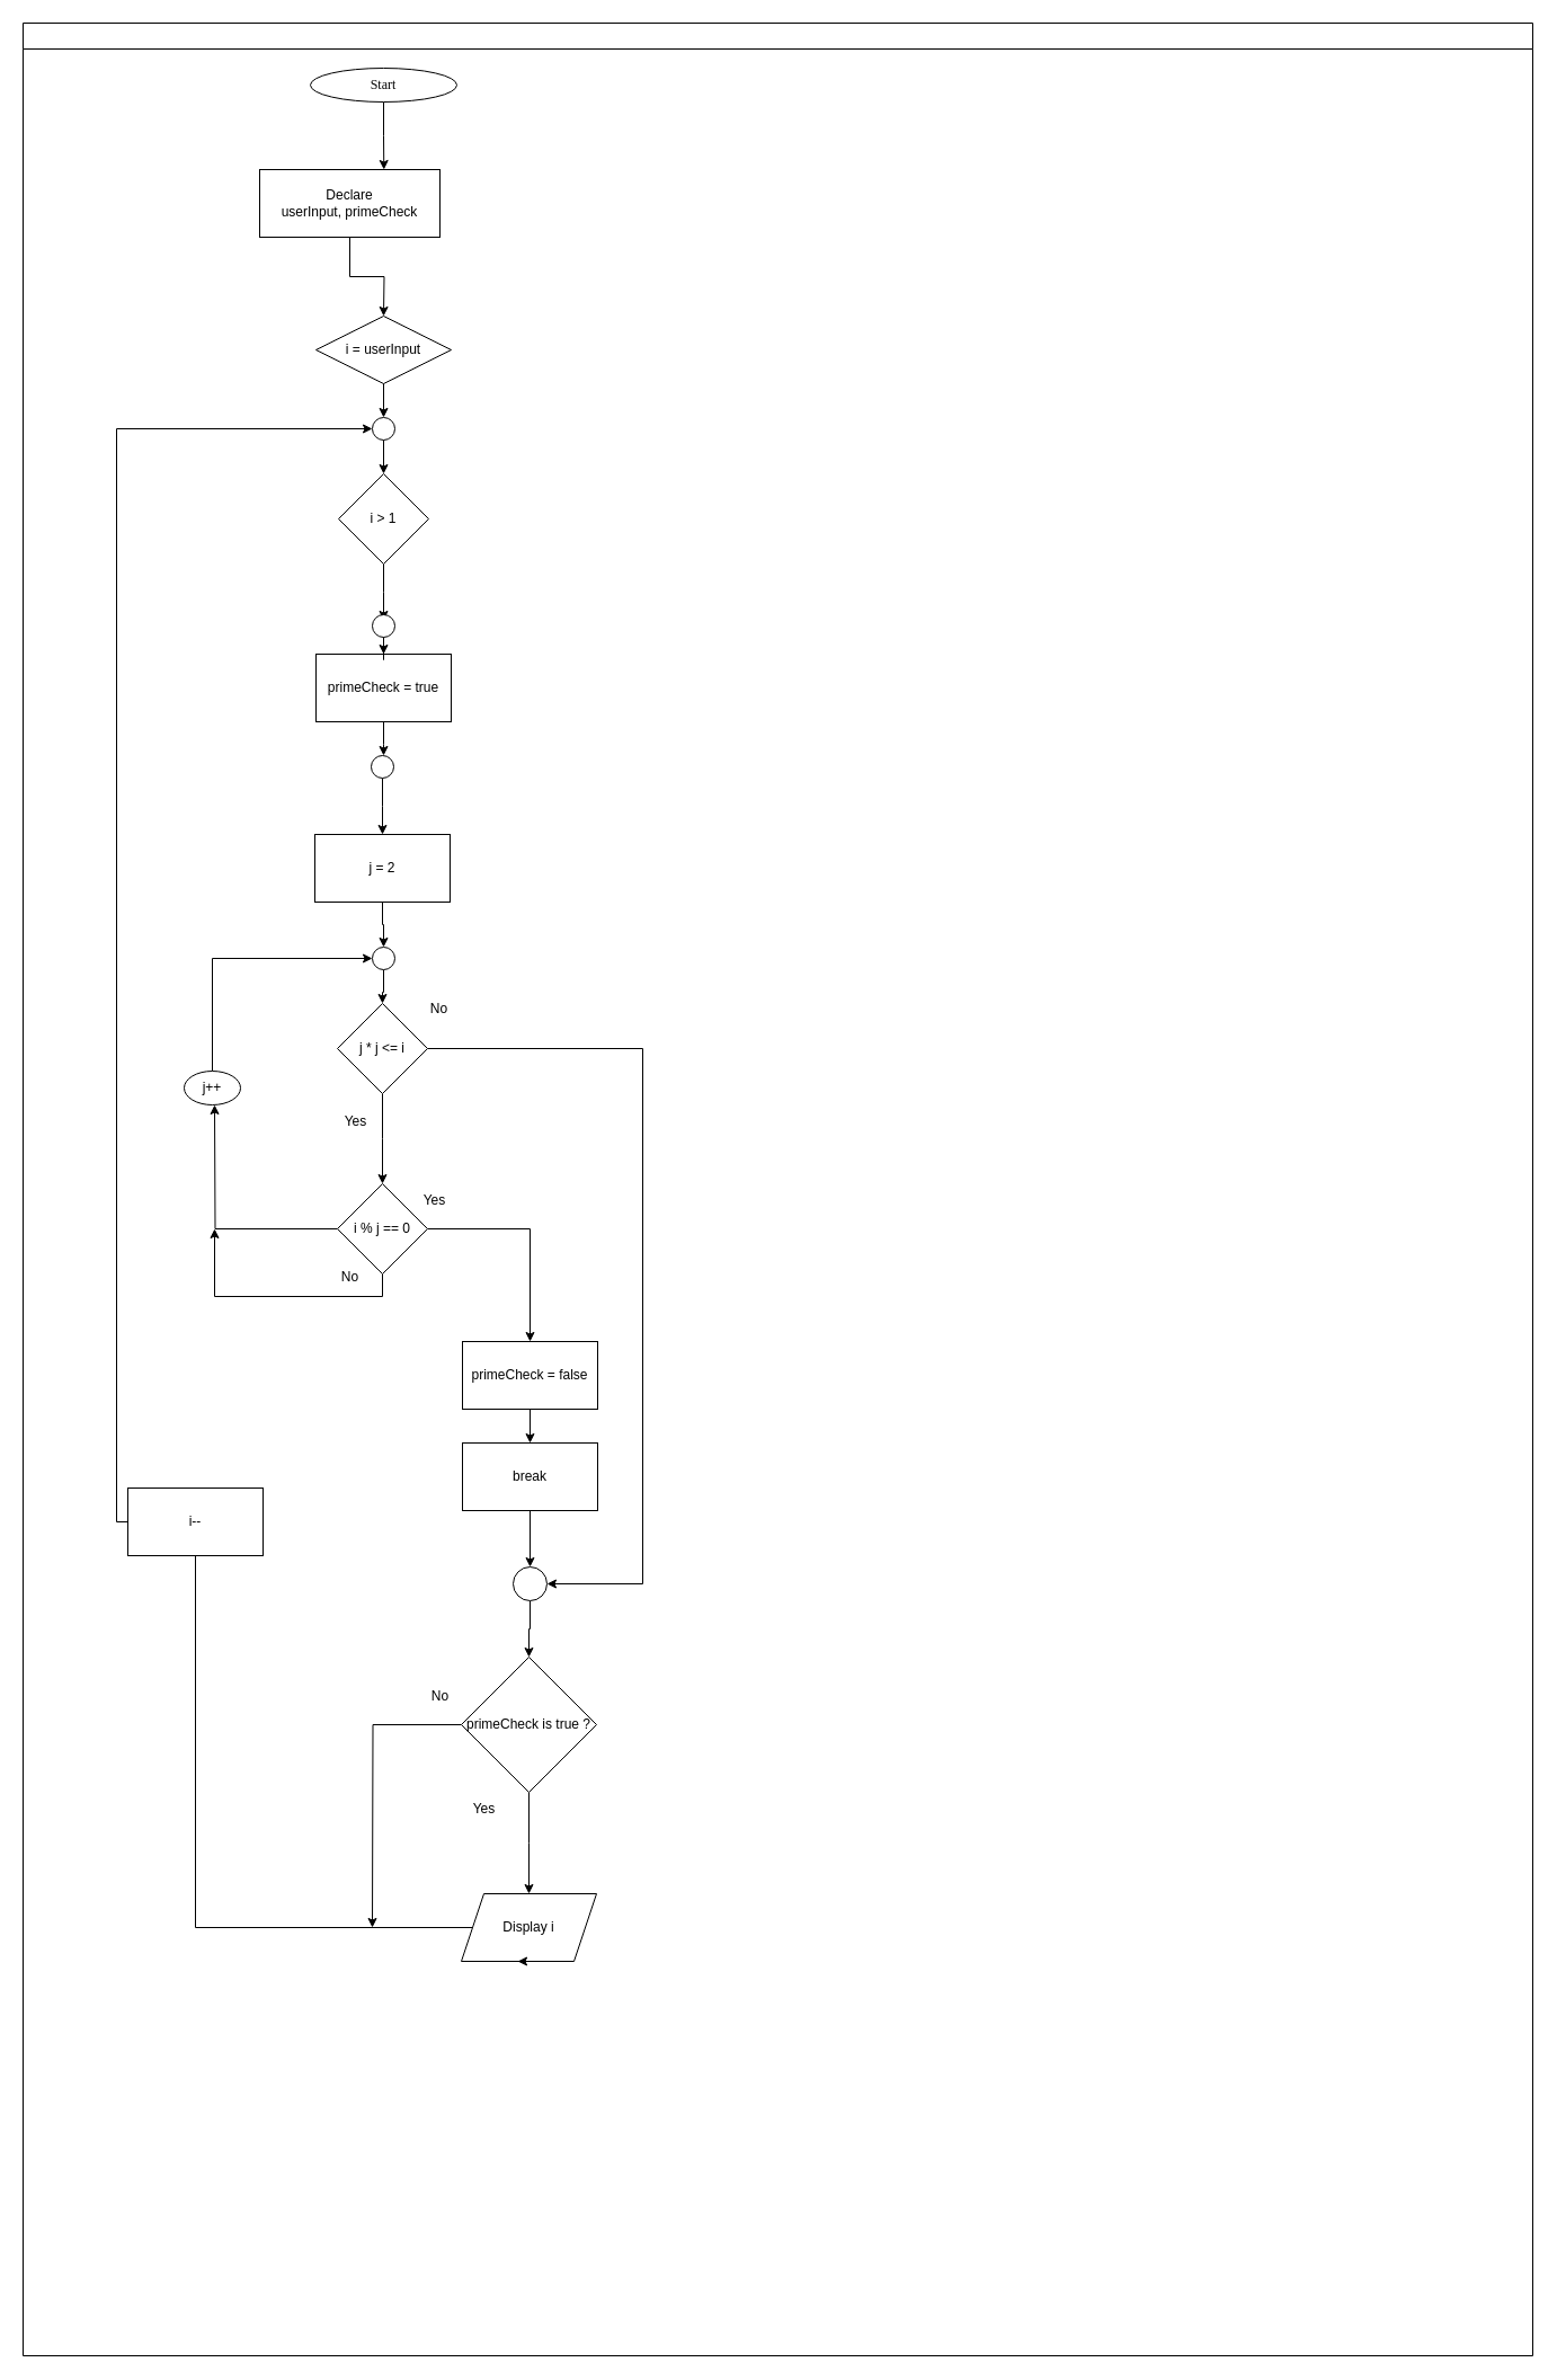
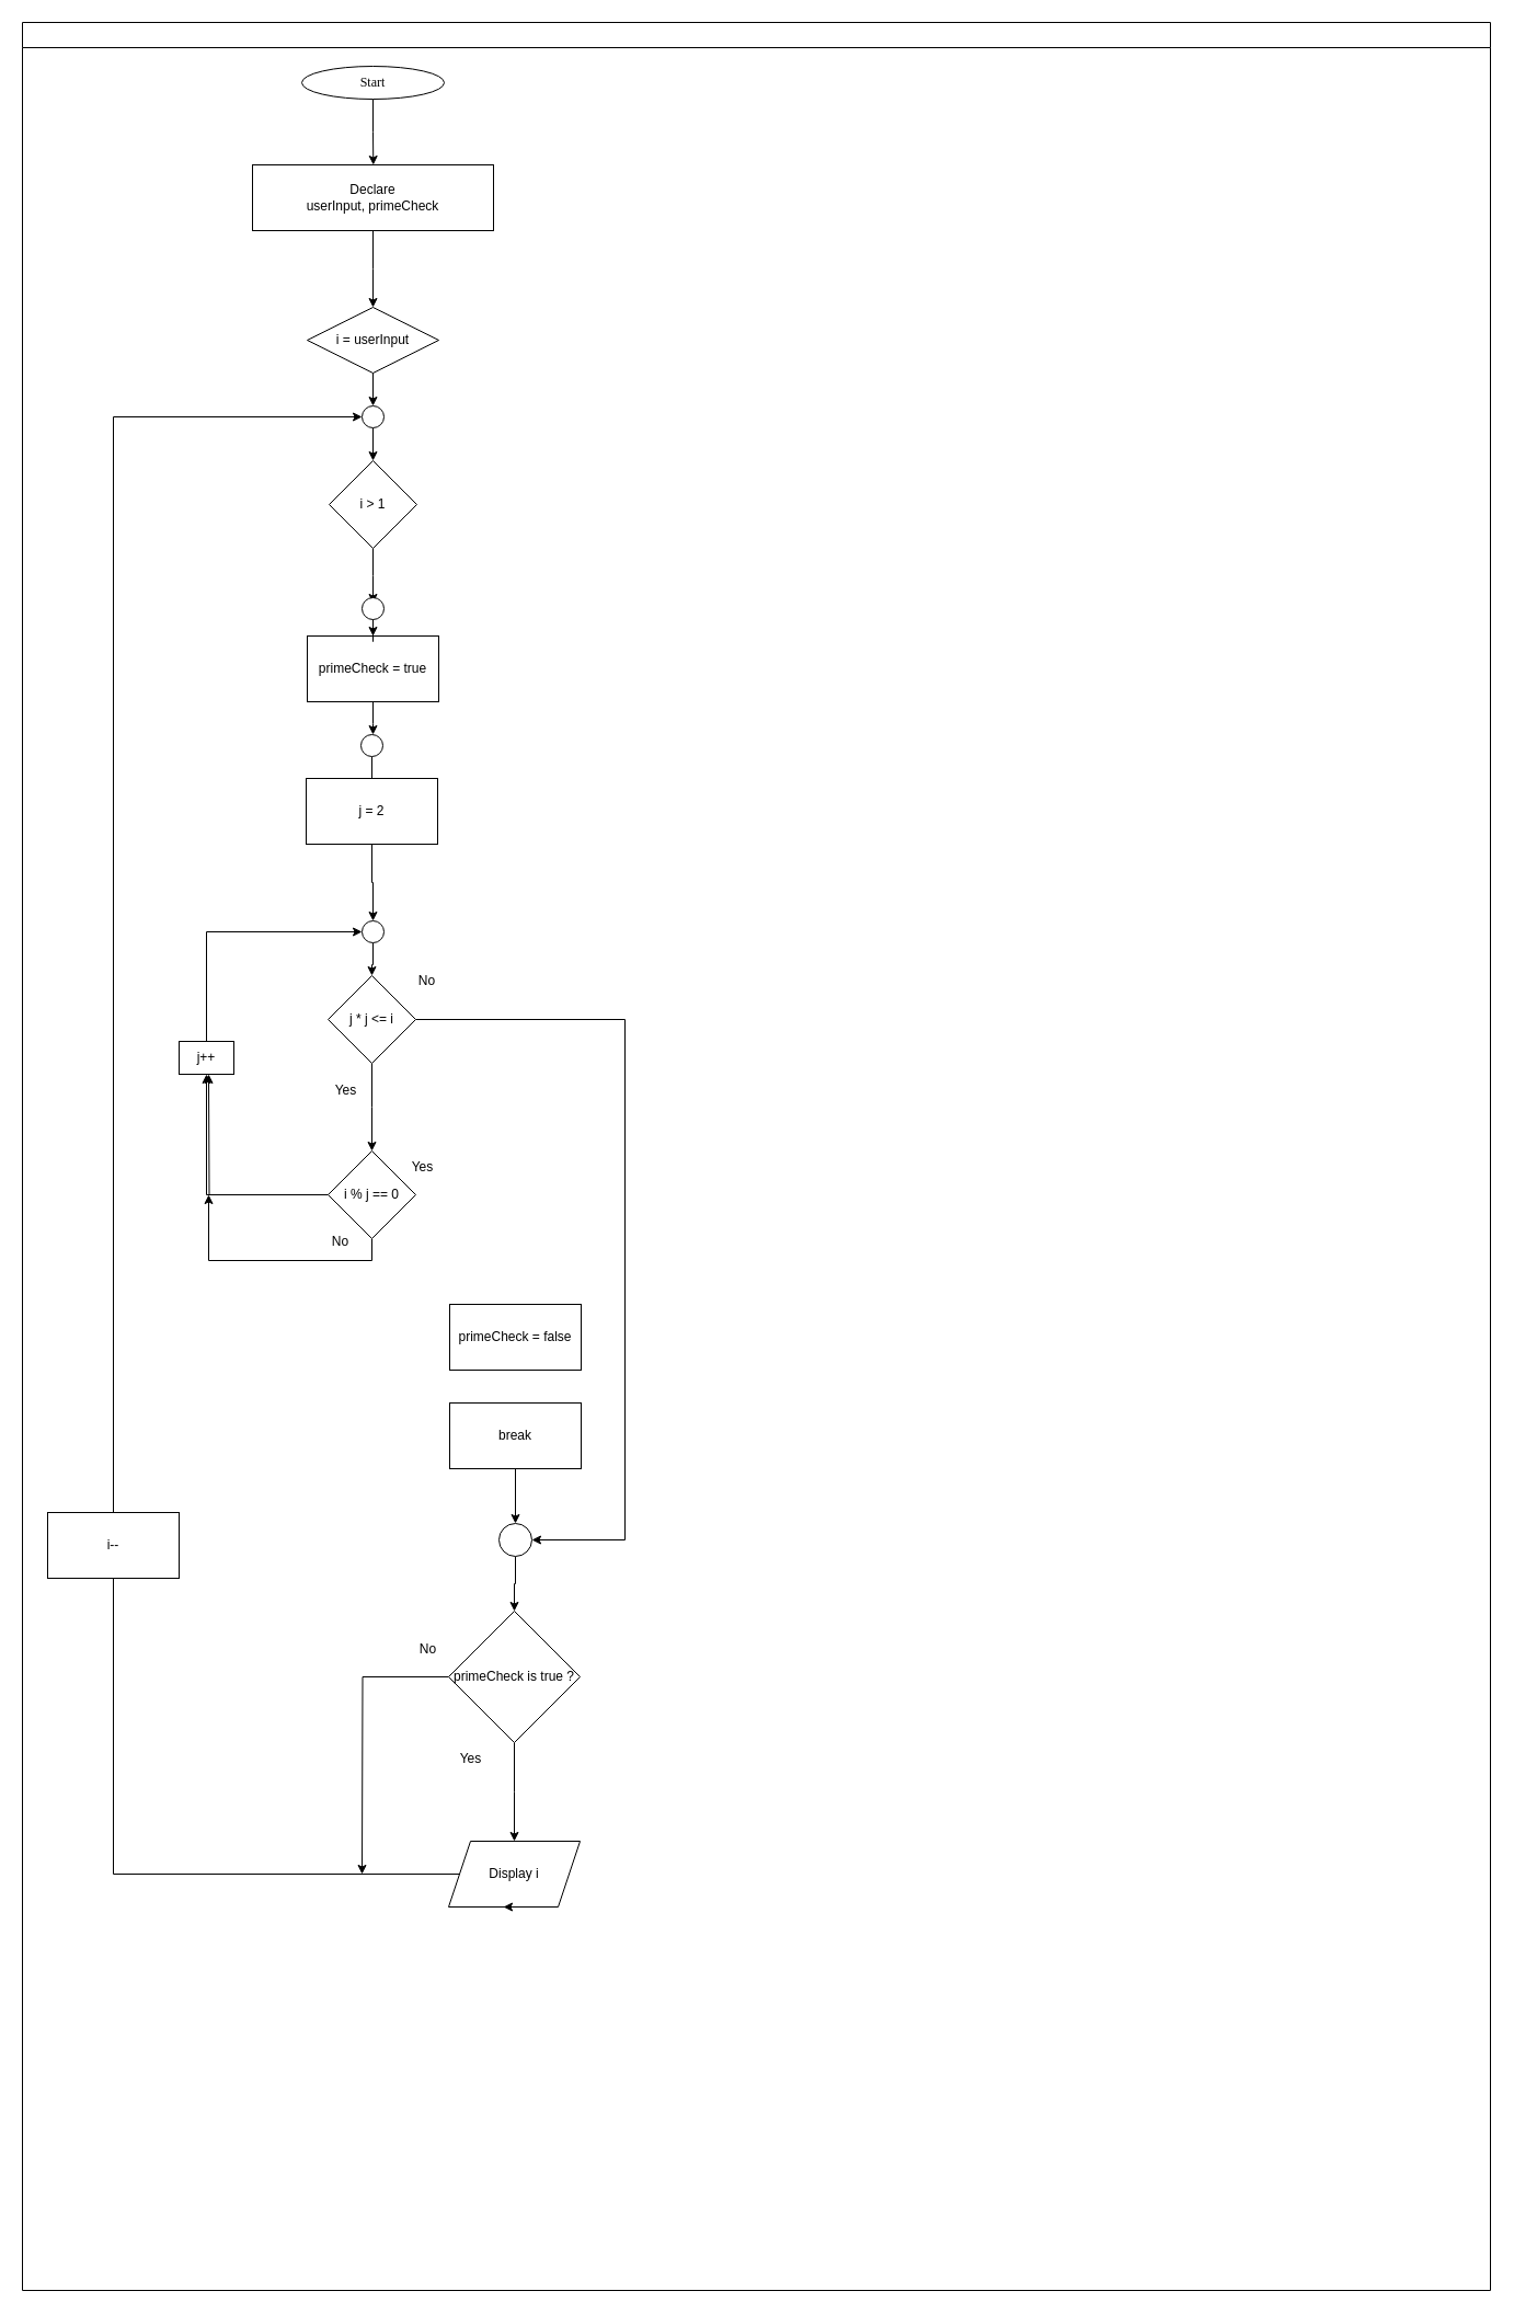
  <mxCell id="0" />
  <mxCell id="1" parent="0" />
  <mxCell id="2" value="" style="swimlane;fontFamily=Sarabun;fontSource=https%3A%2F%2Ffonts.googleapis.com%2Fcss%3Ffamily%3DSarabun;" parent="1" vertex="1"><mxGeometry x="20" y="20" width="1340" height="2070" as="geometry" /></mxCell>
  <mxCell id="3" style="edgeStyle=orthogonalEdgeStyle;rounded=0;orthogonalLoop=1;jettySize=auto;html=1;exitX=0.5;exitY=1;exitDx=0;exitDy=0;" parent="2" source="4" edge="1"><mxGeometry relative="1" as="geometry"><mxPoint x="320.276" y="130" as="targetPoint" /></mxGeometry></mxCell>
  <mxCell id="4" value="&lt;font data-font-src=&quot;https://fonts.googleapis.com/css?family=Sarabun&quot; face=&quot;Sarabun&quot;&gt;Start&lt;/font&gt;" style="ellipse;whiteSpace=wrap;html=1;" parent="2" vertex="1"><mxGeometry x="255" y="40" width="130" height="30" as="geometry" /></mxCell>
  <mxCell id="5" style="edgeStyle=orthogonalEdgeStyle;rounded=0;orthogonalLoop=1;jettySize=auto;html=1;" edge="1" parent="2" source="6"><mxGeometry relative="1" as="geometry"><mxPoint x="320" y="260" as="targetPoint" /></mxGeometry></mxCell>
- <mxCell id="6" value="Declare&lt;div&gt;userInput, primeCheck&lt;/div&gt;" style="rounded=0;whiteSpace=wrap;html=1;" vertex="1" parent="2"><mxGeometry x="210" y="130" width="160" height="60" as="geometry" /></mxCell>
+ <mxCell id="6" value="Declare&lt;div&gt;userInput, primeCheck&lt;/div&gt;" style="rounded=0;whiteSpace=wrap;html=1;" vertex="1" parent="2"><mxGeometry x="210" y="130" width="220" height="60" as="geometry" /></mxCell>
  <mxCell id="7" value="i = userInput" style="rhombus;whiteSpace=wrap;html=1;" vertex="1" parent="2"><mxGeometry x="260" y="260" width="120" height="60" as="geometry" /></mxCell>
  <mxCell id="8" style="edgeStyle=orthogonalEdgeStyle;rounded=0;orthogonalLoop=1;jettySize=auto;html=1;" edge="1" parent="2" source="9"><mxGeometry relative="1" as="geometry"><mxPoint x="320" y="530" as="targetPoint" /></mxGeometry></mxCell>
  <mxCell id="9" value="i &amp;gt; 1" style="rhombus;whiteSpace=wrap;html=1;" vertex="1" parent="2"><mxGeometry x="280" y="400" width="80" height="80" as="geometry" /></mxCell>
  <mxCell id="10" style="edgeStyle=orthogonalEdgeStyle;rounded=0;orthogonalLoop=1;jettySize=auto;html=1;" edge="1" parent="2" source="15" target="9"><mxGeometry relative="1" as="geometry"><mxPoint x="320" y="400" as="targetPoint" /></mxGeometry></mxCell>
  <mxCell id="11" style="edgeStyle=orthogonalEdgeStyle;rounded=0;orthogonalLoop=1;jettySize=auto;html=1;" edge="1" parent="2" source="12"><mxGeometry relative="1" as="geometry"><mxPoint x="320" y="650" as="targetPoint" /></mxGeometry></mxCell>
  <mxCell id="12" value="primeCheck = true" style="rounded=0;whiteSpace=wrap;html=1;" vertex="1" parent="2"><mxGeometry x="260" y="560" width="120" height="60" as="geometry" /></mxCell>
  <mxCell id="13" style="edgeStyle=orthogonalEdgeStyle;rounded=0;orthogonalLoop=1;jettySize=auto;html=1;" edge="1" parent="2" source="14"><mxGeometry relative="1" as="geometry"><mxPoint x="319" y="720" as="targetPoint" /></mxGeometry></mxCell>
  <mxCell id="14" value="" style="ellipse;whiteSpace=wrap;html=1;aspect=fixed;" vertex="1" parent="2"><mxGeometry x="309" y="650" width="20" height="20" as="geometry" /></mxCell>
  <mxCell id="15" value="" style="ellipse;whiteSpace=wrap;html=1;aspect=fixed;" vertex="1" parent="2"><mxGeometry x="310" y="350" width="20" height="20" as="geometry" /></mxCell>
  <mxCell id="16" value="" style="edgeStyle=orthogonalEdgeStyle;rounded=0;orthogonalLoop=1;jettySize=auto;html=1;" edge="1" parent="2" source="7" target="15"><mxGeometry relative="1" as="geometry"><mxPoint x="-420" y="460" as="targetPoint" /><mxPoint x="-420" y="380" as="sourcePoint" /></mxGeometry></mxCell>
  <mxCell id="17" style="edgeStyle=orthogonalEdgeStyle;rounded=0;orthogonalLoop=1;jettySize=auto;html=1;entryX=0.5;entryY=0;entryDx=0;entryDy=0;" edge="1" parent="2" source="18" target="27"><mxGeometry relative="1" as="geometry" /></mxCell>
- <mxCell id="18" value="j = 2" style="rounded=0;whiteSpace=wrap;html=1;" vertex="1" parent="2"><mxGeometry x="259" y="720" width="120" height="60" as="geometry" /></mxCell>
+ <mxCell id="18" value="j = 2" style="rounded=0;whiteSpace=wrap;html=1;" vertex="1" parent="2"><mxGeometry x="259" y="690" width="120" height="60" as="geometry" /></mxCell>
  <mxCell id="19" style="edgeStyle=orthogonalEdgeStyle;rounded=0;orthogonalLoop=1;jettySize=auto;html=1;" edge="1" parent="2" source="21"><mxGeometry relative="1" as="geometry"><mxPoint x="319" y="1030" as="targetPoint" /></mxGeometry></mxCell>
  <mxCell id="20" style="edgeStyle=orthogonalEdgeStyle;rounded=0;orthogonalLoop=1;jettySize=auto;html=1;entryX=1;entryY=0.5;entryDx=0;entryDy=0;" edge="1" parent="2" source="21" target="48"><mxGeometry relative="1" as="geometry"><Array as="points"><mxPoint x="550" y="910" /><mxPoint x="550" y="1385" /></Array></mxGeometry></mxCell>
  <mxCell id="21" value="j * j &amp;lt;= i" style="rhombus;whiteSpace=wrap;html=1;" vertex="1" parent="2"><mxGeometry x="279" y="870" width="80" height="80" as="geometry" /></mxCell>
  <mxCell id="22" style="edgeStyle=orthogonalEdgeStyle;rounded=0;orthogonalLoop=1;jettySize=auto;html=1;" edge="1" parent="2" source="25"><mxGeometry relative="1" as="geometry"><mxPoint x="170" y="960" as="targetPoint" /></mxGeometry></mxCell>
- <mxCell id="23" style="edgeStyle=orthogonalEdgeStyle;rounded=0;orthogonalLoop=1;jettySize=auto;html=1;" edge="1" parent="2" source="25" target="36"><mxGeometry relative="1" as="geometry" /></mxCell>
+ <mxCell id="23" style="edgeStyle=orthogonalEdgeStyle;rounded=0;orthogonalLoop=1;jettySize=auto;html=1;" edge="1" parent="2" source="25" target="31"><mxGeometry relative="1" as="geometry" /></mxCell>
  <mxCell id="24" style="edgeStyle=orthogonalEdgeStyle;rounded=0;orthogonalLoop=1;jettySize=auto;html=1;" edge="1" parent="2" source="25"><mxGeometry relative="1" as="geometry"><mxPoint x="170" y="1070" as="targetPoint" /><Array as="points"><mxPoint x="319" y="1130" /><mxPoint x="170" y="1130" /></Array></mxGeometry></mxCell>
  <mxCell id="25" value="i % j == 0" style="rhombus;whiteSpace=wrap;html=1;" vertex="1" parent="2"><mxGeometry x="279" y="1030" width="80" height="80" as="geometry" /></mxCell>
  <mxCell id="26" style="edgeStyle=orthogonalEdgeStyle;rounded=0;orthogonalLoop=1;jettySize=auto;html=1;entryX=0.5;entryY=0;entryDx=0;entryDy=0;" edge="1" parent="2" source="27" target="21"><mxGeometry relative="1" as="geometry" /></mxCell>
  <mxCell id="27" value="" style="ellipse;whiteSpace=wrap;html=1;aspect=fixed;" vertex="1" parent="2"><mxGeometry x="310" y="820" width="20" height="20" as="geometry" /></mxCell>
  <mxCell id="28" style="edgeStyle=orthogonalEdgeStyle;rounded=0;orthogonalLoop=1;jettySize=auto;html=1;" edge="1" parent="2" source="29" target="12"><mxGeometry relative="1" as="geometry" /></mxCell>
  <mxCell id="29" value="" style="ellipse;whiteSpace=wrap;html=1;aspect=fixed;" vertex="1" parent="2"><mxGeometry x="310" y="525" width="20" height="20" as="geometry" /></mxCell>
  <mxCell id="30" style="edgeStyle=orthogonalEdgeStyle;rounded=0;orthogonalLoop=1;jettySize=auto;html=1;entryX=0;entryY=0.5;entryDx=0;entryDy=0;" edge="1" parent="2" source="31" target="27"><mxGeometry relative="1" as="geometry"><Array as="points"><mxPoint x="168" y="830" /></Array></mxGeometry></mxCell>
- <mxCell id="31" value="j++" style="ellipse;whiteSpace=wrap;html=1;" vertex="1" parent="2"><mxGeometry x="143" y="930" width="50" height="30" as="geometry" /></mxCell>
+ <mxCell id="31" value="j++" style="rounded=0;whiteSpace=wrap;html=1;" vertex="1" parent="2"><mxGeometry x="143" y="930" width="50" height="30" as="geometry" /></mxCell>
  <mxCell id="32" style="edgeStyle=orthogonalEdgeStyle;rounded=0;orthogonalLoop=1;jettySize=auto;html=1;endArrow=none;" edge="1" parent="2" source="43" target="34"><mxGeometry relative="1" as="geometry" /></mxCell>
  <mxCell id="33" style="edgeStyle=orthogonalEdgeStyle;rounded=0;orthogonalLoop=1;jettySize=auto;html=1;entryX=0;entryY=0.5;entryDx=0;entryDy=0;" edge="1" parent="2" source="34" target="15"><mxGeometry relative="1" as="geometry"><Array as="points"><mxPoint x="83" y="360" /></Array></mxGeometry></mxCell>
- <mxCell id="34" value="i--" style="rounded=0;whiteSpace=wrap;html=1;" vertex="1" parent="2"><mxGeometry x="93" y="1300" width="120" height="60" as="geometry" /></mxCell>
- <mxCell id="35" style="edgeStyle=orthogonalEdgeStyle;rounded=0;orthogonalLoop=1;jettySize=auto;html=1;entryX=0.5;entryY=0;entryDx=0;entryDy=0;" edge="1" parent="2" source="36" target="41"><mxGeometry relative="1" as="geometry" /></mxCell>
+ <mxCell id="34" value="i--" style="rounded=0;whiteSpace=wrap;html=1;" vertex="1" parent="2"><mxGeometry x="23" y="1360" width="120" height="60" as="geometry" /></mxCell>
  <mxCell id="36" value="primeCheck = false" style="rounded=0;whiteSpace=wrap;html=1;" vertex="1" parent="2"><mxGeometry x="390" y="1170" width="120" height="60" as="geometry" /></mxCell>
  <mxCell id="37" style="edgeStyle=orthogonalEdgeStyle;rounded=0;orthogonalLoop=1;jettySize=auto;html=1;" edge="1" parent="2" source="39"><mxGeometry relative="1" as="geometry"><mxPoint x="449" y="1660" as="targetPoint" /></mxGeometry></mxCell>
  <mxCell id="38" style="edgeStyle=orthogonalEdgeStyle;rounded=0;orthogonalLoop=1;jettySize=auto;html=1;" edge="1" parent="2" source="39"><mxGeometry relative="1" as="geometry"><mxPoint x="310" y="1690" as="targetPoint" /></mxGeometry></mxCell>
  <mxCell id="39" value="primeCheck is true ?" style="rhombus;whiteSpace=wrap;html=1;" vertex="1" parent="2"><mxGeometry x="389" y="1450" width="120" height="120" as="geometry" /></mxCell>
  <mxCell id="40" style="edgeStyle=orthogonalEdgeStyle;rounded=0;orthogonalLoop=1;jettySize=auto;html=1;" edge="1" parent="2" source="48" target="39"><mxGeometry relative="1" as="geometry" /></mxCell>
  <mxCell id="41" value="break" style="rounded=0;whiteSpace=wrap;html=1;" vertex="1" parent="2"><mxGeometry x="390" y="1260" width="120" height="60" as="geometry" /></mxCell>
  <mxCell id="42" value="Yes" style="text;html=1;align=center;verticalAlign=middle;resizable=0;points=[];autosize=1;strokeColor=none;fillColor=none;" vertex="1" parent="2"><mxGeometry x="389" y="1570" width="40" height="30" as="geometry" /></mxCell>
  <mxCell id="43" value="Display i" style="shape=parallelogram;perimeter=parallelogramPerimeter;whiteSpace=wrap;html=1;fixedSize=1;" vertex="1" parent="2"><mxGeometry x="389" y="1660" width="120" height="60" as="geometry" /></mxCell>
  <mxCell id="44" style="edgeStyle=orthogonalEdgeStyle;rounded=0;orthogonalLoop=1;jettySize=auto;html=1;exitX=0.5;exitY=1;exitDx=0;exitDy=0;entryX=0.417;entryY=1;entryDx=0;entryDy=0;entryPerimeter=0;" edge="1" parent="2" source="43" target="43"><mxGeometry relative="1" as="geometry" /></mxCell>
  <mxCell id="45" value="No" style="text;html=1;align=center;verticalAlign=middle;resizable=0;points=[];autosize=1;strokeColor=none;fillColor=none;" vertex="1" parent="2"><mxGeometry x="350" y="1470" width="40" height="30" as="geometry" /></mxCell>
  <mxCell id="46" value="Yes" style="text;html=1;align=center;verticalAlign=middle;resizable=0;points=[];autosize=1;strokeColor=none;fillColor=none;" vertex="1" parent="2"><mxGeometry x="345" y="1030" width="40" height="30" as="geometry" /></mxCell>
  <mxCell id="47" value="No" style="text;html=1;align=center;verticalAlign=middle;resizable=0;points=[];autosize=1;strokeColor=none;fillColor=none;" vertex="1" parent="2"><mxGeometry x="270" y="1098" width="40" height="30" as="geometry" /></mxCell>
  <mxCell id="48" value="" style="ellipse;whiteSpace=wrap;html=1;aspect=fixed;" vertex="1" parent="2"><mxGeometry x="435" y="1370" width="30" height="30" as="geometry" /></mxCell>
  <mxCell id="49" value="" style="edgeStyle=orthogonalEdgeStyle;rounded=0;orthogonalLoop=1;jettySize=auto;html=1;" edge="1" parent="2" source="41" target="48"><mxGeometry relative="1" as="geometry"><mxPoint x="-290" y="1380" as="sourcePoint" /><mxPoint x="-291" y="1510" as="targetPoint" /></mxGeometry></mxCell>
  <mxCell id="50" value="Yes" style="text;html=1;align=center;verticalAlign=middle;resizable=0;points=[];autosize=1;strokeColor=none;fillColor=none;" vertex="1" parent="2"><mxGeometry x="275" y="960" width="40" height="30" as="geometry" /></mxCell>
  <mxCell id="51" value="No" style="text;html=1;align=center;verticalAlign=middle;resizable=0;points=[];autosize=1;strokeColor=none;fillColor=none;" vertex="1" parent="2"><mxGeometry x="349" y="860" width="40" height="30" as="geometry" /></mxCell>
